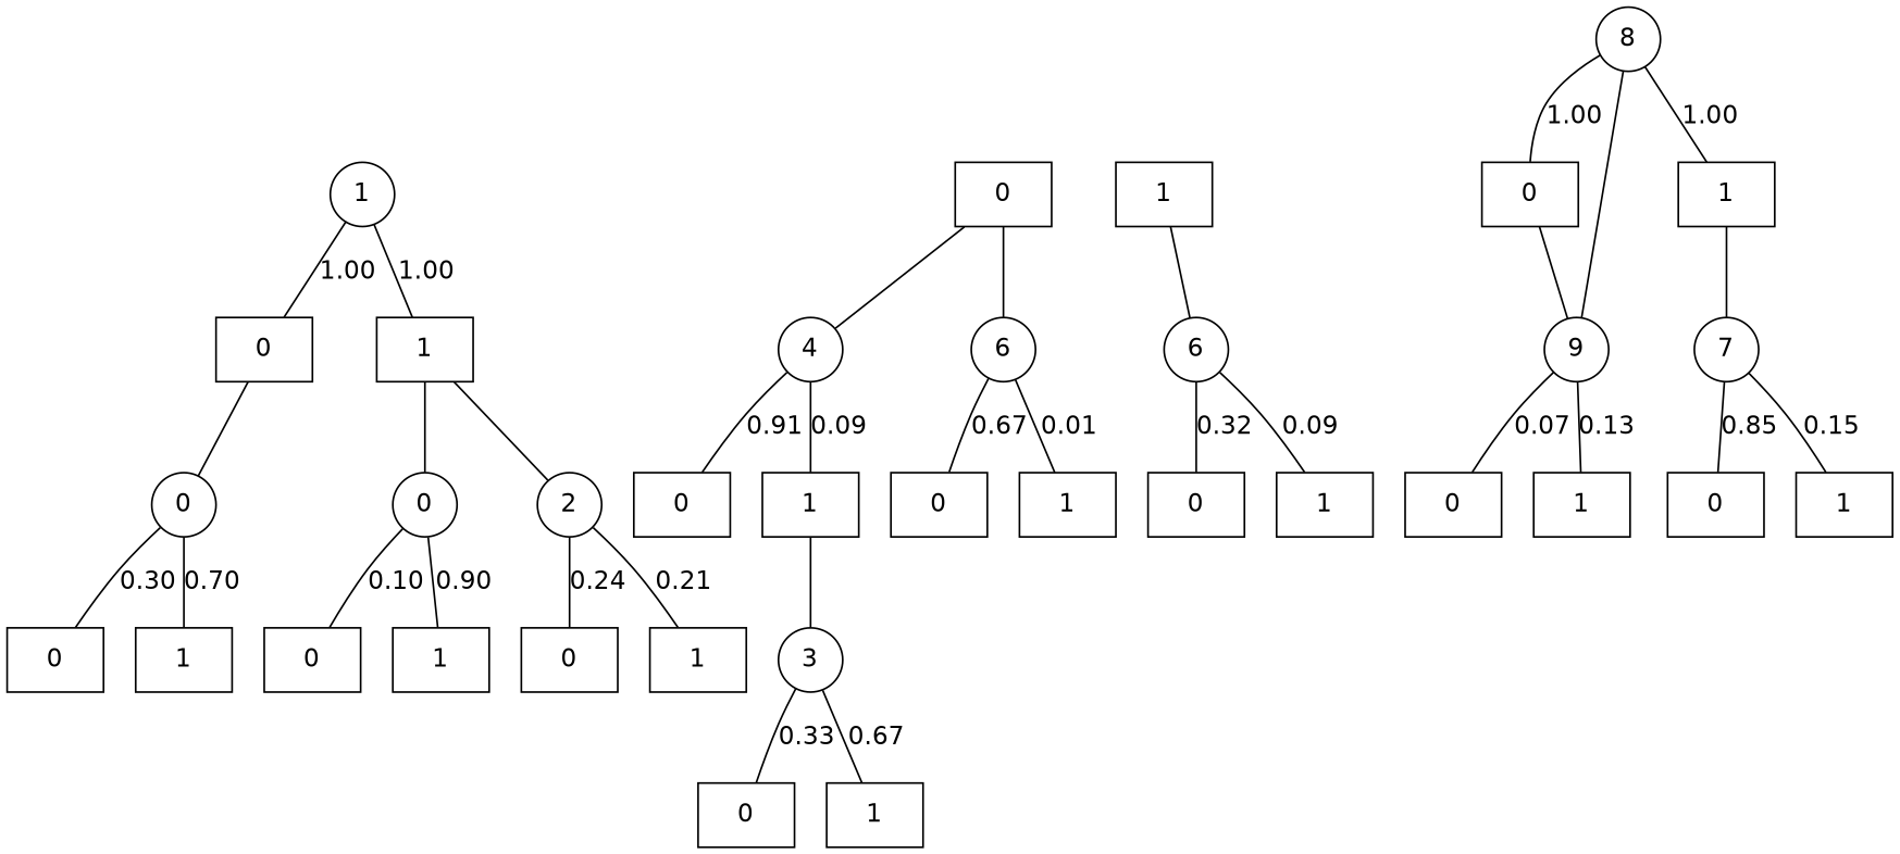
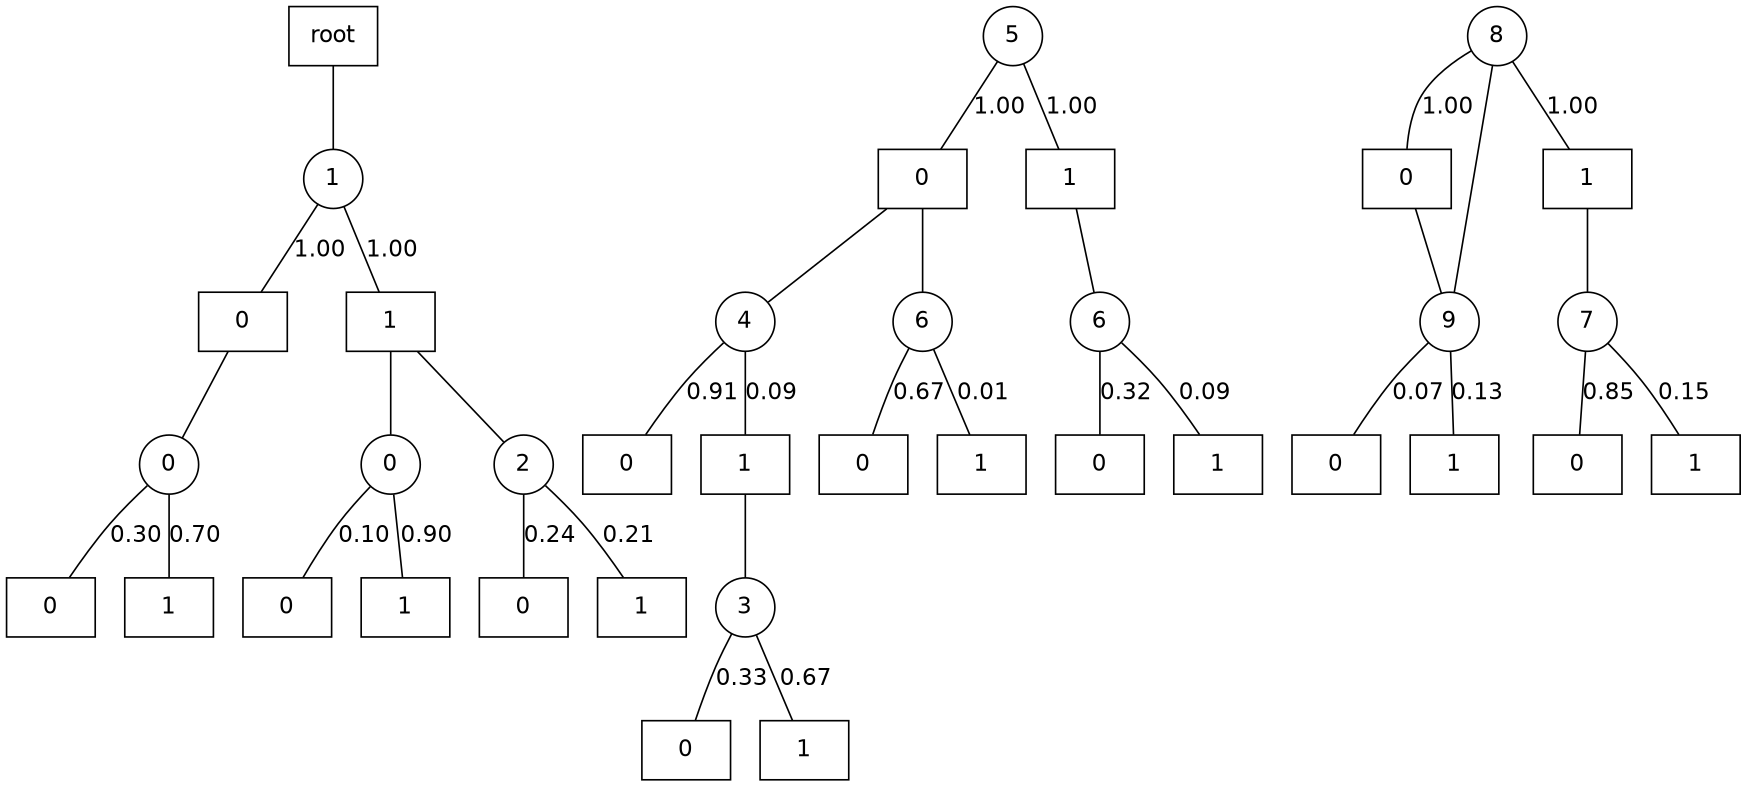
  graph {
    fontname="DejaVu Sans"
    splines=true
    node [fontname="DejaVu Sans" shape=box]
    edge [fontname="DejaVu Sans" labelangle=110]
+   n1 [label=root]
    n2 [label=1 shape=circle]
    n3 [label=0]
    n4 [label=1]
+   n5 [label=5 shape=circle]
    n6 [label=0]
    n7 [label=1]
    n8 [label=8 shape=circle]
    n9 [label=0]
    n10 [label=1]
    n11 [label=0 shape=circle]
    n12 [label=0 shape=circle]
    n13 [label=2 shape=circle]
    n14 [label=0]
    n15 [label=1]
    n16 [label=0]
    n17 [label=1]
    n18 [label=0]
    n19 [label=1]
    n20 [label=4 shape=circle]
    n21 [label=6 shape=circle]
    n22 [label=6 shape=circle]
    n23 [label=0]
    n24 [label=1]
    n25 [label=0]
    n26 [label=1]
    n27 [label=3 shape=circle]
    n28 [label=0]
    n29 [label=1]
    n30 [label=0]
    n31 [label=1]
    n32 [label=9 shape=circle]
    n33 [label=7 shape=circle]
    n34 [label=0]
    n35 [label=1]
    n36 [label=0]
    n37 [label=1]
+   n1 -- n2 [labelangle=""]
    n2 -- n3 [label=1.00]
    n2 -- n4 [label=1.00]
    n3 -- n11 [labelangle=""]
    n4 -- n12 [labelangle=""]
    n4 -- n13 [labelangle=""]
+   n5 -- n6 [label=1.00]
+   n5 -- n7 [label=1.00]
    n6 -- n20 [labelangle=""]
    n6 -- n21 [labelangle=""]
    n7 -- n22 [labelangle=""]
    n8 -- n9 [label=1.00]
    n8 -- n10 [label=1.00]
    n9 -- n32 [labelangle=""]
    n10 -- n33 [labelangle=""]
    n11 -- n14 [label=0.30]
    n11 -- n15 [label=0.70]
    n12 -- n16 [label=0.10]
    n12 -- n17 [label=0.90]
    n13 -- n18 [label=0.24]
    n13 -- n19 [label=0.21]
    n20 -- n23 [label=0.91]
    n20 -- n24 [label=0.09]
    n21 -- n25 [label=0.67]
    n21 -- n26 [label=0.01]
    n22 -- n30 [label=0.32]
    n22 -- n31 [label=0.09]
    n24 -- n27 [labelangle=""]
    n27 -- n28 [label=0.33]
    n27 -- n29 [label=0.67]
    n32 -- n8 [labelangle=""]
    n32 -- n34 [label=0.07]
    n32 -- n35 [label=0.13]
    n33 -- n36 [label=0.85]
    n33 -- n37 [label=0.15]
  }
